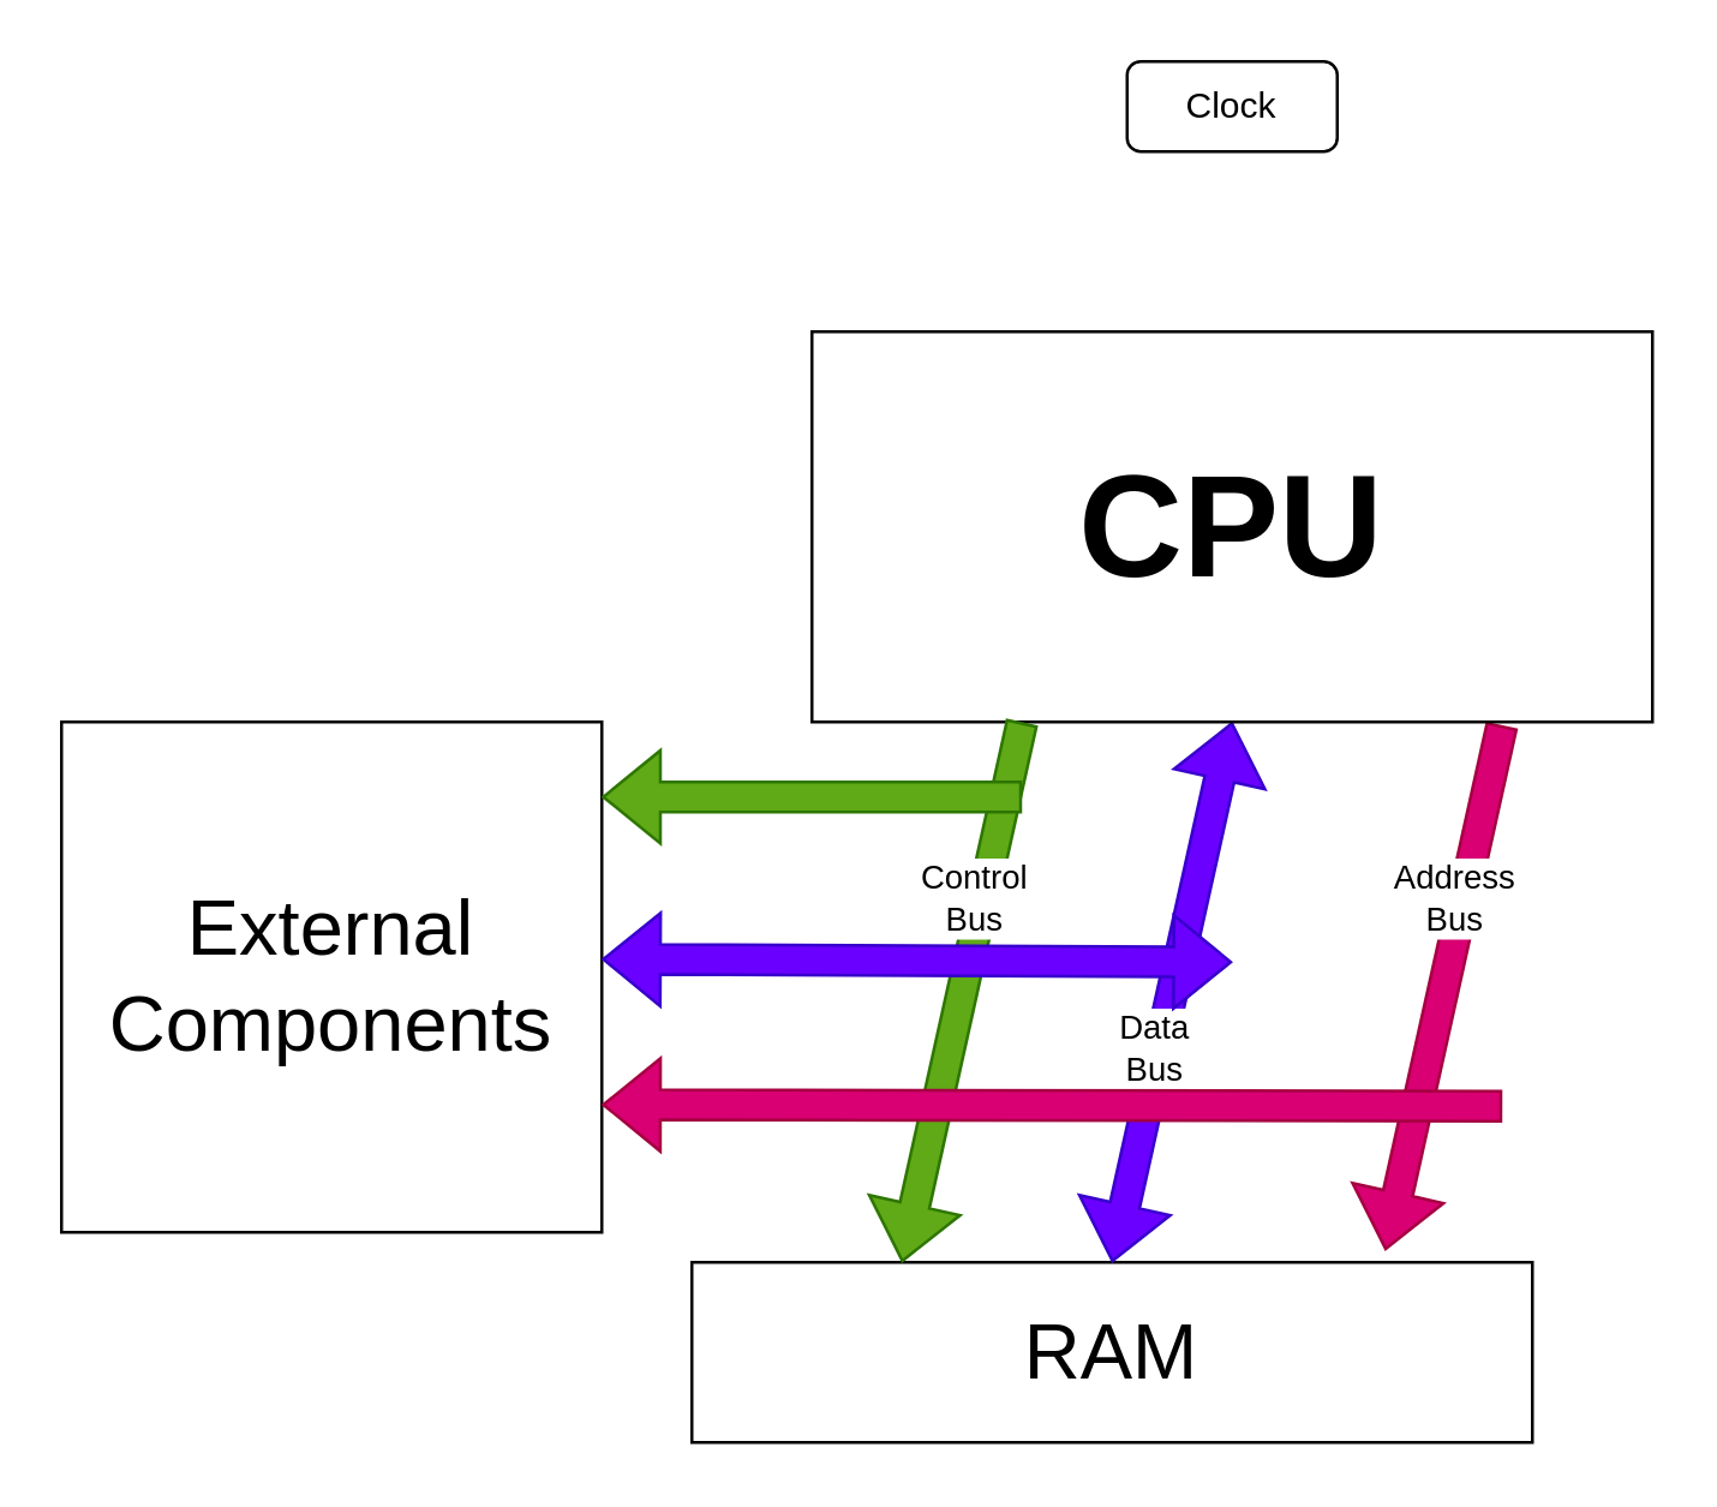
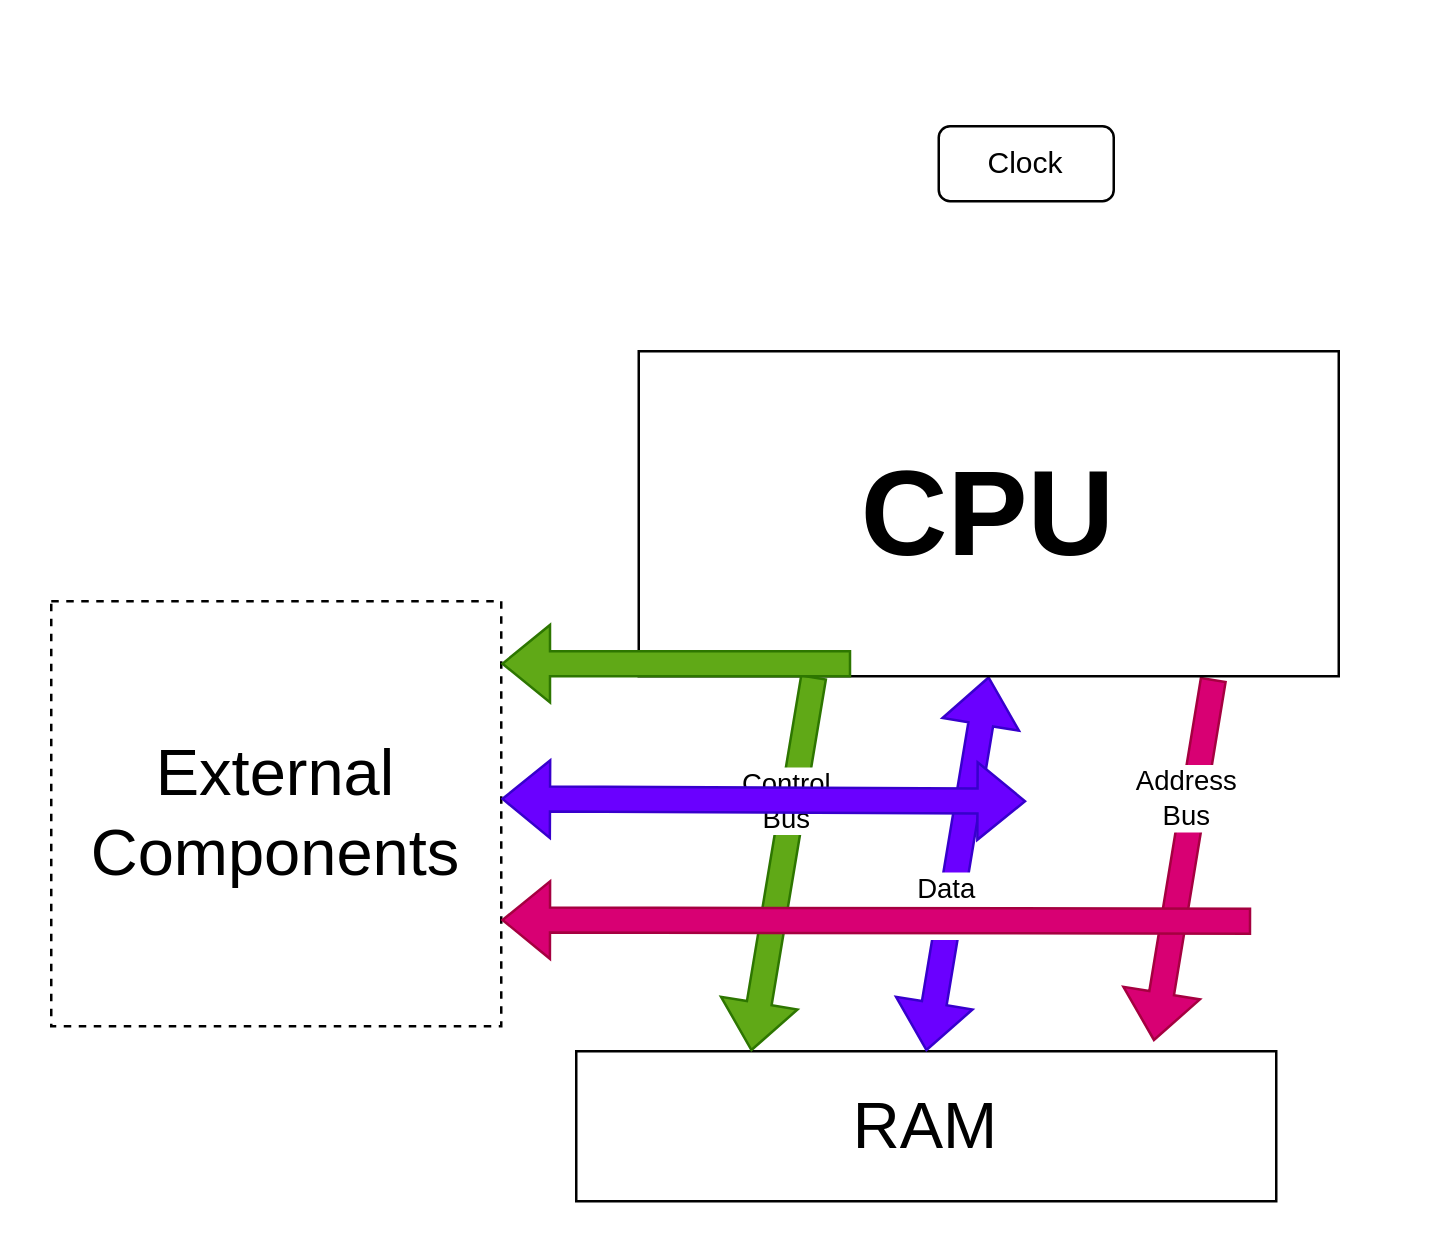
  <mxCell id="0" />
  <mxCell id="1" parent="0" />
  <mxCell id="2" value="RAM" style="rounded=0;whiteSpace=wrap;html=1;fontSize=26;" vertex="1" parent="1"><mxGeometry x="230" y="420" width="280" height="60" as="geometry" /></mxCell>
- <mxCell id="3" value="Clock" style="rounded=1;whiteSpace=wrap;html=1;" vertex="1" parent="1"><mxGeometry x="375" y="20" width="70" height="30" as="geometry" /></mxCell>
- <mxCell id="4" value="External&lt;br style=&quot;font-size: 26px;&quot;&gt;Components" style="rounded=0;whiteSpace=wrap;html=1;fontSize=26;" vertex="1" parent="1"><mxGeometry x="20" y="240" width="180" height="170" as="geometry" /></mxCell>
+ <mxCell id="3" value="Clock" style="rounded=1;whiteSpace=wrap;html=1;" vertex="1" parent="1"><mxGeometry x="375" y="50" width="70" height="30" as="geometry" /></mxCell>
+ <mxCell id="4" value="External&lt;br style=&quot;font-size: 26px;&quot;&gt;Components" style="rounded=0;whiteSpace=wrap;html=1;fontSize=26;dashed=1;" vertex="1" parent="1"><mxGeometry x="20" y="240" width="180" height="170" as="geometry" /></mxCell>
  <mxCell id="5" value="" style="shape=flexArrow;endArrow=classic;html=1;rounded=0;exitX=0.821;exitY=1.008;exitDx=0;exitDy=0;entryX=0.825;entryY=-0.067;entryDx=0;entryDy=0;exitPerimeter=0;entryPerimeter=0;fillColor=#d80073;strokeColor=#A50040;" edge="1" parent="1" source="9" target="2"><mxGeometry width="50" height="50" relative="1" as="geometry"><mxPoint x="510" y="320" as="sourcePoint" /><mxPoint x="560" y="270" as="targetPoint" /></mxGeometry></mxCell>
  <mxCell id="6" value="Address&lt;br&gt;Bus" style="edgeLabel;html=1;align=center;verticalAlign=middle;resizable=0;points=[];" vertex="1" connectable="0" parent="5"><mxGeometry x="-0.333" y="-3" relative="1" as="geometry"><mxPoint as="offset" /></mxGeometry></mxCell>
  <mxCell id="7" value="" style="shape=flexArrow;endArrow=classic;html=1;rounded=0;exitX=0.5;exitY=1;exitDx=0;exitDy=0;entryX=0.5;entryY=0;entryDx=0;entryDy=0;startArrow=block;fillColor=#6a00ff;strokeColor=#3700CC;" edge="1" parent="1" source="9" target="2"><mxGeometry width="50" height="50" relative="1" as="geometry"><mxPoint x="550" y="350" as="sourcePoint" /><mxPoint x="600" y="300" as="targetPoint" /></mxGeometry></mxCell>
  <mxCell id="8" value="Data&lt;br&gt;Bus" style="edgeLabel;html=1;align=center;verticalAlign=middle;resizable=0;points=[];" vertex="1" connectable="0" parent="7"><mxGeometry x="0.22" y="-2" relative="1" as="geometry"><mxPoint as="offset" /></mxGeometry></mxCell>
- <mxCell id="9" value="CPU" style="rounded=0;whiteSpace=wrap;html=1;fontSize=48;fontStyle=1" vertex="1" parent="1"><mxGeometry x="270" y="110" width="280" height="130" as="geometry" /></mxCell>
+ <mxCell id="9" value="CPU" style="rounded=0;whiteSpace=wrap;html=1;fontSize=48;fontStyle=1" vertex="1" parent="1"><mxGeometry x="255" y="140" width="280" height="130" as="geometry" /></mxCell>
  <mxCell id="10" value="" style="shape=flexArrow;endArrow=classic;html=1;rounded=0;exitX=0.25;exitY=1;exitDx=0;exitDy=0;entryX=0.25;entryY=0;entryDx=0;entryDy=0;fillColor=#60a917;strokeColor=#2D7600;" edge="1" parent="1" source="9" target="2"><mxGeometry width="50" height="50" relative="1" as="geometry"><mxPoint x="510" y="251" as="sourcePoint" /><mxPoint x="511" y="356" as="targetPoint" /></mxGeometry></mxCell>
  <mxCell id="11" value="Control&lt;br&gt;Bus" style="edgeLabel;html=1;align=center;verticalAlign=middle;resizable=0;points=[];" vertex="1" connectable="0" parent="10"><mxGeometry x="-0.333" y="-3" relative="1" as="geometry"><mxPoint as="offset" /></mxGeometry></mxCell>
  <mxCell id="12" value="" style="shape=flexArrow;endArrow=classic;html=1;rounded=0;entryX=1;entryY=0.75;entryDx=0;entryDy=0;fillColor=#d80073;strokeColor=#A50040;" edge="1" parent="1" target="4"><mxGeometry width="50" height="50" relative="1" as="geometry"><mxPoint x="500" y="368" as="sourcePoint" /><mxPoint x="660" y="350" as="targetPoint" /></mxGeometry></mxCell>
  <mxCell id="13" value="" style="shape=flexArrow;endArrow=classic;html=1;rounded=0;entryX=1;entryY=0.147;entryDx=0;entryDy=0;fillColor=#60a917;strokeColor=#2D7600;entryPerimeter=0;" edge="1" parent="1" target="4"><mxGeometry width="50" height="50" relative="1" as="geometry"><mxPoint x="340" y="265" as="sourcePoint" /><mxPoint x="350" y="430" as="targetPoint" /></mxGeometry></mxCell>
  <mxCell id="14" value="" style="shape=flexArrow;endArrow=classic;html=1;rounded=0;exitX=1;exitY=0.465;exitDx=0;exitDy=0;startArrow=block;fillColor=#6a00ff;strokeColor=#3700CC;exitPerimeter=0;" edge="1" parent="1" source="4"><mxGeometry width="50" height="50" relative="1" as="geometry"><mxPoint x="420" y="250" as="sourcePoint" /><mxPoint x="410" y="320" as="targetPoint" /></mxGeometry></mxCell>
